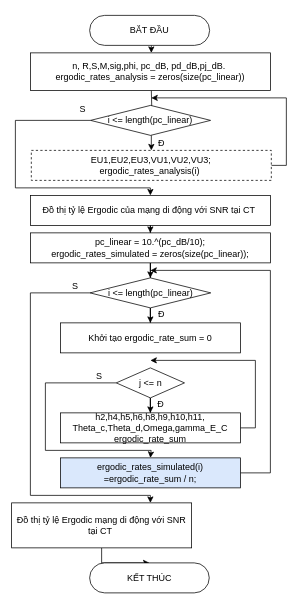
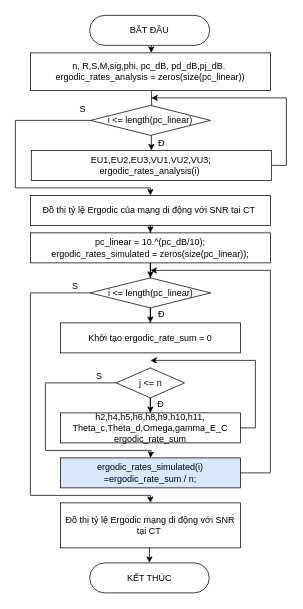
  <mxCell id="0" />
  <mxCell id="1" parent="0" />
  <mxCell id="2" style="edgeStyle=orthogonalEdgeStyle;rounded=0;orthogonalLoop=1;jettySize=auto;html=1;exitX=0.5;exitY=1;exitDx=0;exitDy=0;entryX=0.5;entryY=0;entryDx=0;entryDy=0;" parent="1" edge="1"><mxGeometry relative="1" as="geometry"><mxPoint x="200.25" y="50" as="sourcePoint" /><mxPoint x="201.25" y="70" as="targetPoint" /></mxGeometry></mxCell>
  <mxCell id="3" value="BẮT ĐẦU&lt;br&gt;" style="rounded=1;whiteSpace=wrap;html=1;arcSize=50;" parent="1" vertex="1"><mxGeometry x="119" y="20" width="160" height="40" as="geometry" /></mxCell>
  <mxCell id="4" value="" style="edgeStyle=orthogonalEdgeStyle;rounded=0;orthogonalLoop=1;jettySize=auto;html=1;" parent="1" target="7" edge="1"><mxGeometry relative="1" as="geometry"><mxPoint x="201.25" y="120" as="sourcePoint" /></mxGeometry></mxCell>
  <mxCell id="5" style="edgeStyle=orthogonalEdgeStyle;rounded=0;orthogonalLoop=1;jettySize=auto;html=1;exitX=0.5;exitY=1;exitDx=0;exitDy=0;entryX=0.5;entryY=0;entryDx=0;entryDy=0;" parent="1" source="7" target="13" edge="1"><mxGeometry relative="1" as="geometry" /></mxCell>
  <mxCell id="6" style="edgeStyle=orthogonalEdgeStyle;rounded=0;orthogonalLoop=1;jettySize=auto;html=1;exitX=0;exitY=0.5;exitDx=0;exitDy=0;" parent="1" source="7" edge="1"><mxGeometry relative="1" as="geometry"><Array as="points"><mxPoint x="20" y="160" /><mxPoint x="20" y="250" /><mxPoint x="200" y="250" /></Array><mxPoint x="200" y="260" as="targetPoint" /></mxGeometry></mxCell>
  <mxCell id="7" value="i &amp;lt;=&amp;nbsp;length(pc_linear)" style="rhombus;whiteSpace=wrap;html=1;" parent="1" vertex="1"><mxGeometry x="120.25" y="140" width="160" height="40" as="geometry" /></mxCell>
  <mxCell id="8" value="" style="edgeStyle=orthogonalEdgeStyle;rounded=0;orthogonalLoop=1;jettySize=auto;html=1;" parent="1" source="9" target="15" edge="1"><mxGeometry relative="1" as="geometry" /></mxCell>
  <mxCell id="9" value="Đồ thị tỷ lệ Ergodic của mạng di động với SNR tại CT&amp;nbsp;" style="rounded=0;whiteSpace=wrap;html=1;" parent="1" vertex="1"><mxGeometry x="40" y="260" width="320" height="40" as="geometry" /></mxCell>
  <mxCell id="10" value="Đ" style="text;html=1;strokeColor=none;fillColor=none;align=center;verticalAlign=middle;whiteSpace=wrap;rounded=0;" parent="1" vertex="1"><mxGeometry x="205.25" y="185" width="20" height="10" as="geometry" /></mxCell>
  <mxCell id="11" value="S" style="text;html=1;strokeColor=none;fillColor=none;align=center;verticalAlign=middle;whiteSpace=wrap;rounded=0;" parent="1" vertex="1"><mxGeometry x="100.25" y="140" width="20" height="10" as="geometry" /></mxCell>
  <mxCell id="12" style="edgeStyle=orthogonalEdgeStyle;rounded=0;orthogonalLoop=1;jettySize=auto;html=1;exitX=1;exitY=0.5;exitDx=0;exitDy=0;" parent="1" source="13" edge="1"><mxGeometry relative="1" as="geometry"><mxPoint x="201.25" y="130" as="targetPoint" /><Array as="points"><mxPoint x="381.25" y="220" /><mxPoint x="381.25" y="130" /></Array></mxGeometry></mxCell>
- <mxCell id="13" value="EU1,EU2,EU3,VU1,VU2,VU3;&lt;br&gt;ergodic_rates_analysis(i)&amp;nbsp;" style="rounded=0;whiteSpace=wrap;html=1;dashed=1;" parent="1" vertex="1"><mxGeometry x="41.25" y="200" width="320" height="40" as="geometry" /></mxCell>
+ <mxCell id="13" value="EU1,EU2,EU3,VU1,VU2,VU3;&lt;br&gt;ergodic_rates_analysis(i)&amp;nbsp;" style="rounded=0;whiteSpace=wrap;html=1;" parent="1" vertex="1"><mxGeometry x="41.25" y="200" width="320" height="40" as="geometry" /></mxCell>
  <mxCell id="14" value="" style="edgeStyle=orthogonalEdgeStyle;rounded=0;orthogonalLoop=1;jettySize=auto;html=1;" parent="1" source="15" target="18" edge="1"><mxGeometry relative="1" as="geometry" /></mxCell>
  <mxCell id="15" value="pc_linear = 10.^(pc_dB/10);&lt;br&gt;ergodic_rates_simulated = zeros(size(pc_linear));&lt;span&gt;&lt;br&gt;&lt;/span&gt;" style="rounded=0;whiteSpace=wrap;html=1;" parent="1" vertex="1"><mxGeometry x="40" y="310" width="320" height="40" as="geometry" /></mxCell>
  <mxCell id="16" value="" style="edgeStyle=orthogonalEdgeStyle;rounded=0;orthogonalLoop=1;jettySize=auto;html=1;" parent="1" source="18" target="22" edge="1"><mxGeometry relative="1" as="geometry" /></mxCell>
  <mxCell id="17" style="edgeStyle=orthogonalEdgeStyle;rounded=0;orthogonalLoop=1;jettySize=auto;html=1;exitX=0;exitY=0.5;exitDx=0;exitDy=0;" parent="1" source="18" target="20" edge="1"><mxGeometry relative="1" as="geometry"><mxPoint x="0" y="710" as="targetPoint" /><Array as="points"><mxPoint x="40" y="390" /><mxPoint x="40" y="660" /><mxPoint x="200" y="660" /></Array></mxGeometry></mxCell>
  <mxCell id="18" value="i &amp;lt;=&amp;nbsp;length(pc_linear)" style="rhombus;whiteSpace=wrap;html=1;" parent="1" vertex="1"><mxGeometry x="119.5" y="370" width="161" height="40" as="geometry" /></mxCell>
  <mxCell id="19" style="edgeStyle=orthogonalEdgeStyle;rounded=0;orthogonalLoop=1;jettySize=auto;html=1;exitX=0.5;exitY=1;exitDx=0;exitDy=0;entryX=0.5;entryY=0;entryDx=0;entryDy=0;" parent="1" source="20" target="33" edge="1"><mxGeometry relative="1" as="geometry" /></mxCell>
- <mxCell id="20" value="Đồ thị tỷ lệ Ergodic mạng di động với SNR tại CT&amp;nbsp;" style="rounded=0;whiteSpace=wrap;html=1;" parent="1" vertex="1"><mxGeometry x="15" y="670" width="240" height="60" as="geometry" /></mxCell>
+ <mxCell id="20" value="Đồ thị tỷ lệ Ergodic mạng di động với SNR tại CT&amp;nbsp;" style="rounded=0;whiteSpace=wrap;html=1;" parent="1" vertex="1"><mxGeometry x="80" y="670" width="240" height="60" as="geometry" /></mxCell>
  <mxCell id="21" value="S" style="text;html=1;strokeColor=none;fillColor=none;align=center;verticalAlign=middle;whiteSpace=wrap;rounded=0;" parent="1" vertex="1"><mxGeometry x="121.5" y="496" width="20" height="10" as="geometry" /></mxCell>
  <mxCell id="22" value="Khởi tạo ergodic_rate_sum = 0" style="rounded=0;whiteSpace=wrap;html=1;" parent="1" vertex="1"><mxGeometry x="80" y="430" width="240" height="40" as="geometry" /></mxCell>
  <mxCell id="23" value="" style="edgeStyle=orthogonalEdgeStyle;rounded=0;orthogonalLoop=1;jettySize=auto;html=1;" parent="1" source="25" target="27" edge="1"><mxGeometry relative="1" as="geometry" /></mxCell>
  <mxCell id="24" value="" style="edgeStyle=orthogonalEdgeStyle;rounded=0;orthogonalLoop=1;jettySize=auto;html=1;entryX=0.5;entryY=0;entryDx=0;entryDy=0;" parent="1" source="25" target="29" edge="1"><mxGeometry relative="1" as="geometry"><Array as="points"><mxPoint x="60" y="510" /><mxPoint x="60" y="600" /><mxPoint x="201" y="600" /><mxPoint x="201" y="610" /></Array></mxGeometry></mxCell>
  <mxCell id="25" value="j &amp;lt;= n" style="rhombus;whiteSpace=wrap;html=1;" parent="1" vertex="1"><mxGeometry x="154.5" y="490" width="91" height="40" as="geometry" /></mxCell>
  <mxCell id="26" style="edgeStyle=orthogonalEdgeStyle;rounded=0;orthogonalLoop=1;jettySize=auto;html=1;exitX=1;exitY=0.5;exitDx=0;exitDy=0;" parent="1" source="27" edge="1"><mxGeometry relative="1" as="geometry"><mxPoint x="200" y="480" as="targetPoint" /><Array as="points"><mxPoint x="340" y="570" /><mxPoint x="340" y="480" /></Array></mxGeometry></mxCell>
  <mxCell id="27" value="h2,h4,h5,h6,h8,h9,h10,h11,&lt;br&gt;Theta_c,Theta_d,Omega,gamma_E_C&lt;br&gt;ergodic_rate_sum" style="rounded=0;whiteSpace=wrap;html=1;" parent="1" vertex="1"><mxGeometry x="80" y="550" width="240" height="40" as="geometry" /></mxCell>
  <mxCell id="28" style="edgeStyle=orthogonalEdgeStyle;rounded=0;orthogonalLoop=1;jettySize=auto;html=1;exitX=1;exitY=0.5;exitDx=0;exitDy=0;" parent="1" source="29" edge="1"><mxGeometry relative="1" as="geometry"><mxPoint x="200" y="360" as="targetPoint" /><Array as="points"><mxPoint x="360" y="630" /><mxPoint x="360" y="360" /></Array></mxGeometry></mxCell>
  <mxCell id="29" value="ergodic_rates_simulated(i)&lt;br&gt;=ergodic_rate_sum / n;" style="rounded=0;whiteSpace=wrap;html=1;fillColor=#dae8fc;" parent="1" vertex="1"><mxGeometry x="80" y="610" width="240" height="40" as="geometry" /></mxCell>
  <mxCell id="30" value="S" style="text;html=1;strokeColor=none;fillColor=none;align=center;verticalAlign=middle;whiteSpace=wrap;rounded=0;" parent="1" vertex="1"><mxGeometry x="90" y="376" width="20" height="10" as="geometry" /></mxCell>
  <mxCell id="31" value="Đ" style="text;html=1;strokeColor=none;fillColor=none;align=center;verticalAlign=middle;whiteSpace=wrap;rounded=0;" parent="1" vertex="1"><mxGeometry x="204" y="534" width="20" height="10" as="geometry" /></mxCell>
  <mxCell id="32" value="Đ" style="text;html=1;strokeColor=none;fillColor=none;align=center;verticalAlign=middle;whiteSpace=wrap;rounded=0;" parent="1" vertex="1"><mxGeometry x="205" y="414" width="20" height="10" as="geometry" /></mxCell>
  <mxCell id="33" value="KẾT THÚC" style="rounded=1;whiteSpace=wrap;html=1;arcSize=50;" parent="1" vertex="1"><mxGeometry x="119" y="750" width="159.5" height="40" as="geometry" /></mxCell>
  <mxCell id="34" value="&lt;span&gt;n, R,S,M,sig,phi, pc_dB, pd_dB,pj_dB.&amp;nbsp;&lt;br&gt;&lt;/span&gt;ergodic_rates_analysis = zeros(size(pc_linear))&lt;span&gt;&lt;br&gt;&lt;/span&gt;" style="rounded=0;whiteSpace=wrap;html=1;" parent="1" vertex="1"><mxGeometry x="40" y="70" width="320" height="50" as="geometry" /></mxCell>
